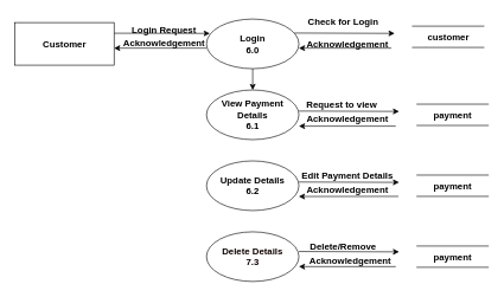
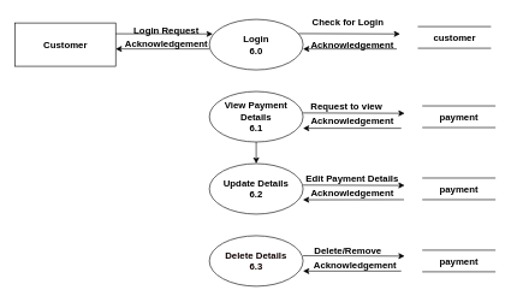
  <mxCell id="0" />
  <mxCell id="1" parent="0" />
  <mxCell id="2" style="edgeStyle=none;html=1;exitX=0;exitY=0.5;exitDx=0;exitDy=0;entryX=1;entryY=0.5;entryDx=0;entryDy=0;strokeColor=#000000;" parent="1" edge="1"><mxGeometry relative="1" as="geometry"><mxPoint x="290" y="67" as="sourcePoint" /><mxPoint x="160" y="67" as="targetPoint" /></mxGeometry></mxCell>
- <mxCell id="3" style="edgeStyle=none;html=1;exitX=0.5;exitY=1;exitDx=0;exitDy=0;entryX=0.5;entryY=0;entryDx=0;entryDy=0;fontSize=13;fontColor=#0F0000;strokeColor=#000000;" parent="1" source="4" target="11" edge="1"><mxGeometry relative="1" as="geometry" /></mxCell>
  <mxCell id="4" value="&lt;b style=&quot;font-size: 13px&quot;&gt;&lt;font color=&quot;#000000&quot; style=&quot;font-size: 13px&quot;&gt;Login&lt;br&gt;6.0&lt;/font&gt;&lt;/b&gt;" style="ellipse;whiteSpace=wrap;html=1;strokeColor=#000000;fillColor=none;" parent="1" vertex="1"><mxGeometry x="290" y="26" width="130" height="70" as="geometry" /></mxCell>
  <mxCell id="5" style="edgeStyle=none;html=1;exitX=1;exitY=0.25;exitDx=0;exitDy=0;entryX=0.036;entryY=0.289;entryDx=0;entryDy=0;entryPerimeter=0;strokeColor=#000000;" parent="1" source="6" target="4" edge="1"><mxGeometry relative="1" as="geometry" /></mxCell>
  <mxCell id="6" value="&lt;b&gt;Customer&lt;/b&gt;" style="html=1;dashed=0;whitespace=wrap;fontSize=13;fontColor=#000000;strokeColor=#000000;fillColor=none;" parent="1" vertex="1"><mxGeometry x="20" y="31" width="140" height="60" as="geometry" /></mxCell>
  <mxCell id="7" style="edgeStyle=none;html=1;exitX=0;exitY=0.5;exitDx=0;exitDy=0;entryX=1;entryY=0.5;entryDx=0;entryDy=0;strokeColor=#000000;" parent="1" edge="1"><mxGeometry relative="1" as="geometry"><mxPoint x="550" y="67" as="sourcePoint" /><mxPoint x="420" y="67" as="targetPoint" /></mxGeometry></mxCell>
  <mxCell id="8" style="edgeStyle=none;html=1;exitX=0.952;exitY=0.282;exitDx=0;exitDy=0;entryX=0.036;entryY=0.289;entryDx=0;entryDy=0;entryPerimeter=0;strokeColor=#000000;exitPerimeter=0;" parent="1" source="4" edge="1"><mxGeometry relative="1" as="geometry"><mxPoint x="420" y="46" as="sourcePoint" /><mxPoint x="554.68" y="46.23" as="targetPoint" /></mxGeometry></mxCell>
  <mxCell id="9" value="&lt;font style=&quot;font-size: 13px&quot; color=&quot;#000000&quot;&gt;&lt;b&gt;customer&lt;/b&gt;&lt;/font&gt;" style="html=1;dashed=0;whitespace=wrap;shape=partialRectangle;right=0;left=0;fillColor=none;strokeColor=#000000;" parent="1" vertex="1"><mxGeometry x="580" y="36" width="100" height="30" as="geometry" /></mxCell>
+ <mxCell id="10" style="edgeStyle=none;html=1;exitX=0.5;exitY=1;exitDx=0;exitDy=0;entryX=0.5;entryY=0;entryDx=0;entryDy=0;fontSize=13;fontColor=#0F0000;strokeColor=#000000;" parent="1" source="11" target="12" edge="1"><mxGeometry relative="1" as="geometry" /></mxCell>
  <mxCell id="11" value="&lt;font color=&quot;#000000&quot;&gt;&lt;span style=&quot;font-size: 13px&quot;&gt;&lt;b&gt;View Payment Details&lt;br&gt;&lt;/b&gt;&lt;/span&gt;&lt;/font&gt;&lt;b&gt;&lt;font style=&quot;font-size: 13px&quot; color=&quot;#000000&quot;&gt;6.1&lt;/font&gt;&lt;/b&gt;" style="ellipse;whiteSpace=wrap;html=1;strokeColor=#000000;fillColor=none;" parent="1" vertex="1"><mxGeometry x="290" y="126" width="130" height="70" as="geometry" /></mxCell>
  <mxCell id="12" value="&lt;font style=&quot;font-size: 13px&quot; color=&quot;#000000&quot;&gt;&lt;b&gt;Update Details&lt;br&gt;6.2&lt;br&gt;&lt;/b&gt;&lt;/font&gt;" style="ellipse;whiteSpace=wrap;html=1;strokeColor=#000000;fillColor=none;" parent="1" vertex="1"><mxGeometry x="290" y="226" width="130" height="70" as="geometry" /></mxCell>
- <mxCell id="13" value="&lt;font color=&quot;#0f0000&quot; style=&quot;font-size: 13px&quot;&gt;&lt;b&gt;Delete Details&lt;br&gt;7.3&lt;br&gt;&lt;/b&gt;&lt;/font&gt;" style="ellipse;whiteSpace=wrap;html=1;strokeColor=#000000;fillColor=none;" parent="1" vertex="1"><mxGeometry x="290" y="326" width="130" height="70" as="geometry" /></mxCell>
+ <mxCell id="13" value="&lt;font color=&quot;#0f0000&quot; style=&quot;font-size: 13px&quot;&gt;&lt;b&gt;Delete Details&lt;br&gt;6.3&lt;br&gt;&lt;/b&gt;&lt;/font&gt;" style="ellipse;whiteSpace=wrap;html=1;strokeColor=#000000;fillColor=none;" parent="1" vertex="1"><mxGeometry x="290" y="326" width="130" height="70" as="geometry" /></mxCell>
  <mxCell id="14" style="edgeStyle=none;html=1;exitX=0;exitY=0.5;exitDx=0;exitDy=0;entryX=1;entryY=0.643;entryDx=0;entryDy=0;strokeColor=#000000;entryPerimeter=0;" parent="1" edge="1"><mxGeometry relative="1" as="geometry"><mxPoint x="556.24" y="177" as="sourcePoint" /><mxPoint x="420" y="177.01" as="targetPoint" /></mxGeometry></mxCell>
  <mxCell id="15" style="edgeStyle=none;html=1;exitX=0.952;exitY=0.282;exitDx=0;exitDy=0;entryX=0.036;entryY=0.289;entryDx=0;entryDy=0;entryPerimeter=0;strokeColor=#000000;exitPerimeter=0;" parent="1" edge="1"><mxGeometry relative="1" as="geometry"><mxPoint x="420" y="155.74" as="sourcePoint" /><mxPoint x="560.92" y="156.23" as="targetPoint" /></mxGeometry></mxCell>
  <mxCell id="16" value="&lt;font style=&quot;font-size: 13px&quot; color=&quot;#000000&quot;&gt;&lt;b&gt;payment&lt;/b&gt;&lt;/font&gt;" style="html=1;dashed=0;whitespace=wrap;shape=partialRectangle;right=0;left=0;fillColor=none;strokeColor=#000000;" parent="1" vertex="1"><mxGeometry x="586.24" y="146" width="100" height="30" as="geometry" /></mxCell>
  <mxCell id="17" style="edgeStyle=none;html=1;entryX=0.999;entryY=0.631;entryDx=0;entryDy=0;strokeColor=#000000;entryPerimeter=0;" parent="1" edge="1"><mxGeometry relative="1" as="geometry"><mxPoint x="560" y="276" as="sourcePoint" /><mxPoint x="419.87" y="276.17" as="targetPoint" /></mxGeometry></mxCell>
  <mxCell id="18" style="edgeStyle=none;html=1;exitX=0.952;exitY=0.282;exitDx=0;exitDy=0;entryX=0.036;entryY=0.289;entryDx=0;entryDy=0;entryPerimeter=0;strokeColor=#000000;exitPerimeter=0;" parent="1" edge="1"><mxGeometry relative="1" as="geometry"><mxPoint x="420" y="255.74" as="sourcePoint" /><mxPoint x="560.92" y="256.23" as="targetPoint" /></mxGeometry></mxCell>
  <mxCell id="19" value="&lt;font style=&quot;font-size: 13px&quot; color=&quot;#000000&quot;&gt;&lt;b&gt;payment&lt;/b&gt;&lt;/font&gt;" style="html=1;dashed=0;whitespace=wrap;shape=partialRectangle;right=0;left=0;fillColor=none;strokeColor=#000000;" parent="1" vertex="1"><mxGeometry x="586.24" y="246" width="100" height="30" as="geometry" /></mxCell>
  <mxCell id="20" style="edgeStyle=none;html=1;exitX=0;exitY=0.5;exitDx=0;exitDy=0;entryX=1;entryY=0.643;entryDx=0;entryDy=0;strokeColor=#000000;entryPerimeter=0;" parent="1" edge="1"><mxGeometry relative="1" as="geometry"><mxPoint x="556.24" y="375" as="sourcePoint" /><mxPoint x="420" y="375.01" as="targetPoint" /></mxGeometry></mxCell>
  <mxCell id="21" style="edgeStyle=none;html=1;exitX=0.952;exitY=0.282;exitDx=0;exitDy=0;entryX=0.036;entryY=0.289;entryDx=0;entryDy=0;entryPerimeter=0;strokeColor=#000000;exitPerimeter=0;" parent="1" edge="1"><mxGeometry relative="1" as="geometry"><mxPoint x="420" y="353.74" as="sourcePoint" /><mxPoint x="560.92" y="354.23" as="targetPoint" /></mxGeometry></mxCell>
  <mxCell id="22" value="&lt;font style=&quot;font-size: 13px&quot; color=&quot;#000000&quot;&gt;&lt;b&gt;payment&lt;/b&gt;&lt;/font&gt;" style="html=1;dashed=0;whitespace=wrap;shape=partialRectangle;right=0;left=0;fillColor=none;strokeColor=#000000;" parent="1" vertex="1"><mxGeometry x="586.24" y="346" width="100" height="30" as="geometry" /></mxCell>
  <mxCell id="23" value="&lt;b&gt;&lt;font color=&quot;#000000&quot; style=&quot;font-size: 13px&quot;&gt;Login Request&lt;/font&gt;&lt;/b&gt;" style="text;html=1;align=center;verticalAlign=middle;resizable=0;points=[];autosize=1;strokeColor=none;fillColor=none;" vertex="1" parent="1"><mxGeometry x="180" y="31" width="100" height="20" as="geometry" /></mxCell>
  <mxCell id="24" value="&lt;b&gt;Acknowledgement&lt;/b&gt;" style="text;html=1;align=center;verticalAlign=middle;resizable=0;points=[];autosize=1;strokeColor=none;fillColor=none;fontSize=13;fontColor=#000000;" vertex="1" parent="1"><mxGeometry x="165" y="50" width="130" height="20" as="geometry" /></mxCell>
  <mxCell id="25" value="&lt;b&gt;&lt;font style=&quot;font-size: 13px&quot; color=&quot;#000000&quot;&gt;Check for Login&lt;/font&gt;&lt;/b&gt;" style="text;html=1;align=center;verticalAlign=middle;resizable=0;points=[];autosize=1;strokeColor=none;fillColor=none;" vertex="1" parent="1"><mxGeometry x="427" y="20" width="110" height="20" as="geometry" /></mxCell>
  <mxCell id="26" value="&lt;b&gt;Acknowledgement&lt;/b&gt;" style="text;html=1;align=center;verticalAlign=middle;resizable=0;points=[];autosize=1;strokeColor=none;fillColor=none;fontSize=13;fontColor=#000000;" vertex="1" parent="1"><mxGeometry x="423" y="51" width="130" height="20" as="geometry" /></mxCell>
  <mxCell id="27" value="&lt;b&gt;&lt;font style=&quot;font-size: 13px&quot; color=&quot;#000000&quot;&gt;Request to view&lt;/font&gt;&lt;/b&gt;" style="text;html=1;align=center;verticalAlign=middle;resizable=0;points=[];autosize=1;strokeColor=none;fillColor=none;" vertex="1" parent="1"><mxGeometry x="425" y="136" width="110" height="20" as="geometry" /></mxCell>
  <mxCell id="28" value="&lt;b&gt;Acknowledgement&lt;/b&gt;" style="text;html=1;align=center;verticalAlign=middle;resizable=0;points=[];autosize=1;strokeColor=none;fillColor=none;fontSize=13;fontColor=#000000;" vertex="1" parent="1"><mxGeometry x="423" y="156" width="130" height="20" as="geometry" /></mxCell>
  <mxCell id="29" value="&lt;b&gt;Edit Payment Details&lt;/b&gt;" style="text;html=1;align=center;verticalAlign=middle;resizable=0;points=[];autosize=1;strokeColor=none;fillColor=none;fontSize=13;fontColor=#000000;" vertex="1" parent="1"><mxGeometry x="418" y="236" width="140" height="20" as="geometry" /></mxCell>
  <mxCell id="30" value="&lt;b&gt;Acknowledgement&lt;/b&gt;" style="text;html=1;align=center;verticalAlign=middle;resizable=0;points=[];autosize=1;strokeColor=none;fillColor=none;fontSize=13;fontColor=#000000;" vertex="1" parent="1"><mxGeometry x="423" y="256" width="130" height="20" as="geometry" /></mxCell>
  <mxCell id="31" value="&lt;b&gt;Delete/Remove&lt;/b&gt;" style="text;html=1;align=center;verticalAlign=middle;resizable=0;points=[];autosize=1;strokeColor=none;fillColor=none;fontSize=13;fontColor=#000000;" vertex="1" parent="1"><mxGeometry x="427" y="336" width="110" height="20" as="geometry" /></mxCell>
  <mxCell id="32" value="&lt;b&gt;Acknowledgement&lt;/b&gt;" style="text;html=1;align=center;verticalAlign=middle;resizable=0;points=[];autosize=1;strokeColor=none;fillColor=none;fontSize=13;fontColor=#000000;" vertex="1" parent="1"><mxGeometry x="427" y="357" width="130" height="20" as="geometry" /></mxCell>
